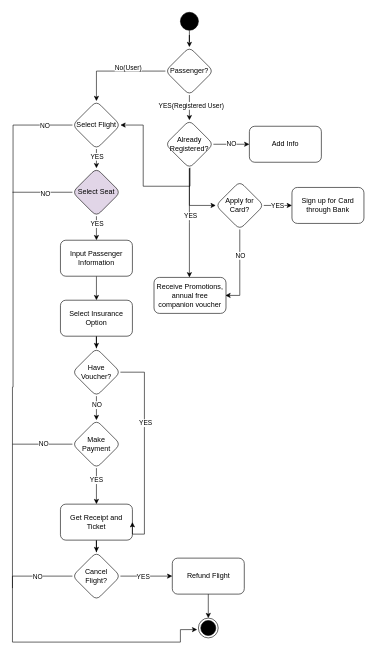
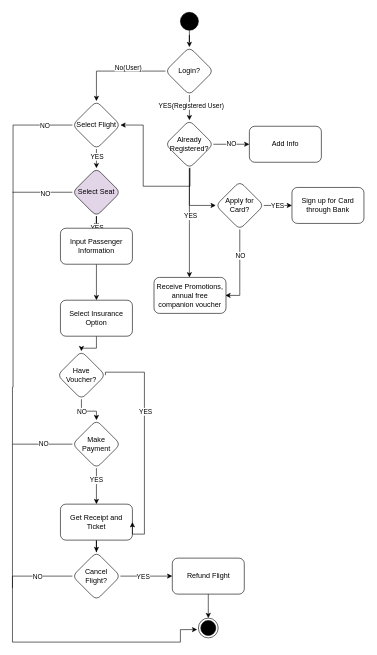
  <mxCell id="0" />
  <mxCell id="1" parent="0" />
  <mxCell id="2" style="edgeStyle=orthogonalEdgeStyle;rounded=0;orthogonalLoop=1;jettySize=auto;html=1;" edge="1" parent="1" source="6" target="13"><mxGeometry relative="1" as="geometry"><mxPoint x="160" y="188" as="targetPoint" /></mxGeometry></mxCell>
  <mxCell id="3" value="No(User)" style="edgeLabel;html=1;align=center;verticalAlign=middle;resizable=0;points=[];" vertex="1" connectable="0" parent="2"><mxGeometry x="-0.232" y="-7" relative="1" as="geometry"><mxPoint as="offset" /></mxGeometry></mxCell>
  <mxCell id="4" style="edgeStyle=orthogonalEdgeStyle;rounded=0;orthogonalLoop=1;jettySize=auto;html=1;" edge="1" parent="1" source="6" target="43"><mxGeometry relative="1" as="geometry" /></mxCell>
  <mxCell id="5" value="YES(Registered User)" style="edgeLabel;html=1;align=center;verticalAlign=middle;resizable=0;points=[];" vertex="1" connectable="0" parent="4"><mxGeometry x="-0.189" y="2" relative="1" as="geometry"><mxPoint as="offset" /></mxGeometry></mxCell>
- <mxCell id="6" value="Passenger?" style="rhombus;whiteSpace=wrap;html=1;rounded=1;" vertex="1" parent="1"><mxGeometry x="275" y="78" width="80" height="80" as="geometry" /></mxCell>
+ <mxCell id="6" value="Login?" style="rhombus;whiteSpace=wrap;html=1;rounded=1;" vertex="1" parent="1"><mxGeometry x="275" y="78" width="80" height="80" as="geometry" /></mxCell>
  <mxCell id="7" style="edgeStyle=orthogonalEdgeStyle;rounded=0;orthogonalLoop=1;jettySize=auto;html=1;" edge="1" parent="1" source="8" target="6"><mxGeometry relative="1" as="geometry" /></mxCell>
  <mxCell id="8" value="" style="ellipse;whiteSpace=wrap;html=1;aspect=fixed;fillColor=#000000;" vertex="1" parent="1"><mxGeometry x="300" y="20" width="30" height="30" as="geometry" /></mxCell>
  <mxCell id="9" style="edgeStyle=orthogonalEdgeStyle;rounded=0;orthogonalLoop=1;jettySize=auto;html=1;" edge="1" parent="1" source="13" target="18"><mxGeometry relative="1" as="geometry"><mxPoint x="160" y="328" as="targetPoint" /></mxGeometry></mxCell>
  <mxCell id="10" value="YES" style="edgeLabel;html=1;align=center;verticalAlign=middle;resizable=0;points=[];" vertex="1" connectable="0" parent="9"><mxGeometry x="-0.16" y="9" relative="1" as="geometry"><mxPoint x="9" y="-8" as="offset" /></mxGeometry></mxCell>
  <mxCell id="11" style="edgeStyle=orthogonalEdgeStyle;rounded=0;orthogonalLoop=1;jettySize=auto;html=1;entryX=-0.24;entryY=0.606;entryDx=0;entryDy=0;entryPerimeter=0;" edge="1" parent="1" source="13" target="21"><mxGeometry relative="1" as="geometry"><mxPoint x="300" y="1060" as="targetPoint" /><Array as="points"><mxPoint x="21" y="208" /><mxPoint x="21" y="645" /><mxPoint x="20" y="645" /><mxPoint x="20" y="1070" /><mxPoint x="300" y="1070" /></Array></mxGeometry></mxCell>
  <mxCell id="12" value="NO" style="edgeLabel;html=1;align=center;verticalAlign=middle;resizable=0;points=[];" vertex="1" connectable="0" parent="11"><mxGeometry x="-0.868" y="3" relative="1" as="geometry"><mxPoint x="38" y="-3" as="offset" /></mxGeometry></mxCell>
  <mxCell id="13" value="Select Flight" style="rhombus;whiteSpace=wrap;html=1;rounded=1;" vertex="1" parent="1"><mxGeometry x="120" y="168" width="80" height="80" as="geometry" /></mxCell>
  <mxCell id="14" style="edgeStyle=orthogonalEdgeStyle;rounded=0;orthogonalLoop=1;jettySize=auto;html=1;" edge="1" parent="1" source="18" target="36"><mxGeometry relative="1" as="geometry"><mxPoint x="160" y="470" as="targetPoint" /></mxGeometry></mxCell>
  <mxCell id="15" value="YES" style="edgeLabel;html=1;align=center;verticalAlign=middle;resizable=0;points=[];" vertex="1" connectable="0" parent="14"><mxGeometry x="-0.403" relative="1" as="geometry"><mxPoint as="offset" /></mxGeometry></mxCell>
  <mxCell id="16" style="edgeStyle=orthogonalEdgeStyle;rounded=0;orthogonalLoop=1;jettySize=auto;html=1;endArrow=none;endFill=0;" edge="1" parent="1" source="18"><mxGeometry relative="1" as="geometry"><mxPoint x="20" y="320" as="targetPoint" /></mxGeometry></mxCell>
  <mxCell id="17" value="NO" style="edgeLabel;html=1;align=center;verticalAlign=middle;resizable=0;points=[];" vertex="1" connectable="0" parent="16"><mxGeometry x="-0.082" y="2" relative="1" as="geometry"><mxPoint as="offset" /></mxGeometry></mxCell>
  <mxCell id="18" value="Select Seat" style="rhombus;whiteSpace=wrap;html=1;rounded=1;fillColor=#e1d5e7;" vertex="1" parent="1"><mxGeometry x="120" y="280" width="80" height="80" as="geometry" /></mxCell>
  <mxCell id="19" value="" style="group" vertex="1" connectable="0" parent="1"><mxGeometry x="330" y="1030" width="33" height="33" as="geometry" /></mxCell>
  <mxCell id="20" value="" style="ellipse;whiteSpace=wrap;html=1;aspect=fixed;" vertex="1" parent="19"><mxGeometry width="33" height="33" as="geometry" /></mxCell>
  <mxCell id="21" value="" style="ellipse;shape=doubleEllipse;whiteSpace=wrap;html=1;aspect=fixed;fillColor=#000000;" vertex="1" parent="19"><mxGeometry x="4" y="4" width="25" height="25" as="geometry" /></mxCell>
  <mxCell id="22" style="edgeStyle=orthogonalEdgeStyle;rounded=0;orthogonalLoop=1;jettySize=auto;html=1;" edge="1" parent="1" source="50" target="49"><mxGeometry relative="1" as="geometry"><mxPoint x="160" y="575" as="sourcePoint" /></mxGeometry></mxCell>
  <mxCell id="23" style="edgeStyle=orthogonalEdgeStyle;rounded=0;orthogonalLoop=1;jettySize=auto;html=1;endArrow=none;endFill=0;" edge="1" parent="1" source="27"><mxGeometry relative="1" as="geometry"><mxPoint x="20" y="740" as="targetPoint" /></mxGeometry></mxCell>
  <mxCell id="24" value="NO" style="edgeLabel;html=1;align=center;verticalAlign=middle;resizable=0;points=[];" vertex="1" connectable="0" parent="23"><mxGeometry x="-0.015" y="-4" relative="1" as="geometry"><mxPoint y="2" as="offset" /></mxGeometry></mxCell>
  <mxCell id="25" style="edgeStyle=orthogonalEdgeStyle;rounded=0;orthogonalLoop=1;jettySize=auto;html=1;" edge="1" parent="1" source="27" target="29"><mxGeometry relative="1" as="geometry" /></mxCell>
  <mxCell id="26" value="YES" style="edgeLabel;html=1;align=center;verticalAlign=middle;resizable=0;points=[];" vertex="1" connectable="0" parent="25"><mxGeometry x="-0.36" y="-1" relative="1" as="geometry"><mxPoint as="offset" /></mxGeometry></mxCell>
  <mxCell id="27" value="Make Payment" style="rhombus;whiteSpace=wrap;html=1;rounded=1;" vertex="1" parent="1"><mxGeometry x="120" y="700" width="80" height="80" as="geometry" /></mxCell>
  <mxCell id="28" value="" style="edgeStyle=orthogonalEdgeStyle;rounded=0;orthogonalLoop=1;jettySize=auto;html=1;" edge="1" parent="1" source="29" target="34"><mxGeometry relative="1" as="geometry" /></mxCell>
  <mxCell id="29" value="Get Receipt and Ticket" style="rounded=1;whiteSpace=wrap;html=1;" vertex="1" parent="1"><mxGeometry x="100" y="840" width="120" height="60" as="geometry" /></mxCell>
  <mxCell id="30" style="edgeStyle=orthogonalEdgeStyle;rounded=0;orthogonalLoop=1;jettySize=auto;html=1;endArrow=none;endFill=0;" edge="1" parent="1" source="34"><mxGeometry relative="1" as="geometry"><mxPoint x="20" y="980" as="targetPoint" /><Array as="points"><mxPoint x="20" y="960" /></Array></mxGeometry></mxCell>
  <mxCell id="31" value="NO" style="edgeLabel;html=1;align=center;verticalAlign=middle;resizable=0;points=[];" vertex="1" connectable="0" parent="30"><mxGeometry x="-0.184" y="1" relative="1" as="geometry"><mxPoint x="-10" y="-1" as="offset" /></mxGeometry></mxCell>
  <mxCell id="32" style="edgeStyle=orthogonalEdgeStyle;rounded=0;orthogonalLoop=1;jettySize=auto;html=1;" edge="1" parent="1" source="34" target="52"><mxGeometry relative="1" as="geometry" /></mxCell>
  <mxCell id="33" value="YES" style="edgeLabel;html=1;align=center;verticalAlign=middle;resizable=0;points=[];" vertex="1" connectable="0" parent="32"><mxGeometry x="-0.146" relative="1" as="geometry"><mxPoint as="offset" /></mxGeometry></mxCell>
  <mxCell id="34" value="Cancel &lt;br&gt;Flight?" style="rhombus;whiteSpace=wrap;html=1;rounded=1;" vertex="1" parent="1"><mxGeometry x="120" y="920" width="80" height="80" as="geometry" /></mxCell>
  <mxCell id="35" style="edgeStyle=orthogonalEdgeStyle;rounded=0;orthogonalLoop=1;jettySize=auto;html=1;" edge="1" parent="1" source="36" target="50"><mxGeometry relative="1" as="geometry"><mxPoint x="160" y="495" as="targetPoint" /></mxGeometry></mxCell>
- <mxCell id="36" value="Input Passenger Information" style="rounded=1;whiteSpace=wrap;html=1;" vertex="1" parent="1"><mxGeometry x="100" y="400" width="120" height="60" as="geometry" /></mxCell>
+ <mxCell id="36" value="Input Passenger Information" style="rounded=1;whiteSpace=wrap;html=1;" vertex="1" parent="1"><mxGeometry x="100" y="380" width="120" height="60" as="geometry" /></mxCell>
  <mxCell id="37" value="" style="edgeStyle=orthogonalEdgeStyle;rounded=0;orthogonalLoop=1;jettySize=auto;html=1;" edge="1" parent="1" source="43"><mxGeometry relative="1" as="geometry"><mxPoint x="315" y="462" as="targetPoint" /></mxGeometry></mxCell>
  <mxCell id="38" value="YES" style="edgeLabel;html=1;align=center;verticalAlign=middle;resizable=0;points=[];" vertex="1" connectable="0" parent="37"><mxGeometry x="-0.137" y="1" relative="1" as="geometry"><mxPoint as="offset" /></mxGeometry></mxCell>
  <mxCell id="39" value="" style="edgeStyle=orthogonalEdgeStyle;rounded=0;orthogonalLoop=1;jettySize=auto;html=1;" edge="1" parent="1" source="43" target="53"><mxGeometry relative="1" as="geometry" /></mxCell>
  <mxCell id="40" value="NO" style="edgeLabel;html=1;align=center;verticalAlign=middle;resizable=0;points=[];" vertex="1" connectable="0" parent="39"><mxGeometry x="-0.023" y="1" relative="1" as="geometry"><mxPoint as="offset" /></mxGeometry></mxCell>
  <mxCell id="41" style="edgeStyle=orthogonalEdgeStyle;rounded=0;orthogonalLoop=1;jettySize=auto;html=1;entryX=1;entryY=0.5;entryDx=0;entryDy=0;" edge="1" parent="1" source="43" target="13"><mxGeometry relative="1" as="geometry"><mxPoint x="419" y="280" as="sourcePoint" /><Array as="points"><mxPoint x="316" y="310" /><mxPoint x="238" y="310" /><mxPoint x="238" y="208" /></Array></mxGeometry></mxCell>
  <mxCell id="42" value="" style="edgeStyle=orthogonalEdgeStyle;rounded=0;orthogonalLoop=1;jettySize=auto;html=1;" edge="1" parent="1" source="43" target="58"><mxGeometry relative="1" as="geometry"><Array as="points"><mxPoint x="315" y="342" /></Array></mxGeometry></mxCell>
  <mxCell id="43" value="Already Registered?" style="rhombus;whiteSpace=wrap;html=1;rounded=1;" vertex="1" parent="1"><mxGeometry x="275" y="200" width="80" height="80" as="geometry" /></mxCell>
  <mxCell id="44" value="Receive Promotions, annual free companion voucher" style="whiteSpace=wrap;html=1;rounded=1;" vertex="1" parent="1"><mxGeometry x="256" y="462" width="120" height="60" as="geometry" /></mxCell>
  <mxCell id="45" style="edgeStyle=orthogonalEdgeStyle;rounded=0;orthogonalLoop=1;jettySize=auto;html=1;exitX=0.5;exitY=1;exitDx=0;exitDy=0;entryX=0.5;entryY=0;entryDx=0;entryDy=0;" edge="1" parent="1" source="49" target="27"><mxGeometry relative="1" as="geometry" /></mxCell>
  <mxCell id="46" value="NO" style="edgeLabel;html=1;align=center;verticalAlign=middle;resizable=0;points=[];" vertex="1" connectable="0" parent="45"><mxGeometry x="-0.32" relative="1" as="geometry"><mxPoint as="offset" /></mxGeometry></mxCell>
  <mxCell id="47" style="edgeStyle=orthogonalEdgeStyle;rounded=0;orthogonalLoop=1;jettySize=auto;html=1;entryX=1;entryY=0.5;entryDx=0;entryDy=0;exitX=1;exitY=0.5;exitDx=0;exitDy=0;" edge="1" parent="1" source="49" target="29"><mxGeometry relative="1" as="geometry"><Array as="points"><mxPoint x="240" y="620" /><mxPoint x="240" y="890" /></Array></mxGeometry></mxCell>
  <mxCell id="48" value="YES" style="edgeLabel;html=1;align=center;verticalAlign=middle;resizable=0;points=[];" vertex="1" connectable="0" parent="47"><mxGeometry x="-0.289" y="1" relative="1" as="geometry"><mxPoint as="offset" /></mxGeometry></mxCell>
- <mxCell id="49" value="Have Voucher?" style="rhombus;whiteSpace=wrap;html=1;rounded=1;" vertex="1" parent="1"><mxGeometry x="120" y="580" width="80" height="80" as="geometry" /></mxCell>
+ <mxCell id="49" value="Have Voucher?" style="rhombus;whiteSpace=wrap;html=1;rounded=1;" vertex="1" parent="1"><mxGeometry x="95" y="585" width="80" height="80" as="geometry" /></mxCell>
  <mxCell id="50" value="Select Insurance Option" style="rounded=1;whiteSpace=wrap;html=1;" vertex="1" parent="1"><mxGeometry x="100" y="500" width="120" height="60" as="geometry" /></mxCell>
  <mxCell id="51" style="edgeStyle=orthogonalEdgeStyle;rounded=0;orthogonalLoop=1;jettySize=auto;html=1;entryX=0.5;entryY=0;entryDx=0;entryDy=0;" edge="1" parent="1" source="52" target="20"><mxGeometry relative="1" as="geometry" /></mxCell>
  <mxCell id="52" value="Refund Flight" style="rounded=1;whiteSpace=wrap;html=1;" vertex="1" parent="1"><mxGeometry x="286.5" y="930" width="120" height="60" as="geometry" /></mxCell>
  <mxCell id="53" value="Add Info" style="whiteSpace=wrap;html=1;rounded=1;" vertex="1" parent="1"><mxGeometry x="415" y="210" width="120" height="60" as="geometry" /></mxCell>
  <mxCell id="54" style="edgeStyle=orthogonalEdgeStyle;rounded=0;orthogonalLoop=1;jettySize=auto;html=1;entryX=1;entryY=0.5;entryDx=0;entryDy=0;" edge="1" parent="1" source="58"><mxGeometry relative="1" as="geometry"><mxPoint x="375" y="492" as="targetPoint" /><Array as="points"><mxPoint x="399" y="492" /></Array></mxGeometry></mxCell>
  <mxCell id="55" value="NO" style="edgeLabel;html=1;align=center;verticalAlign=middle;resizable=0;points=[];" vertex="1" connectable="0" parent="54"><mxGeometry x="-0.297" y="-3" relative="1" as="geometry"><mxPoint x="3" y="-4" as="offset" /></mxGeometry></mxCell>
  <mxCell id="56" value="" style="edgeStyle=orthogonalEdgeStyle;rounded=0;orthogonalLoop=1;jettySize=auto;html=1;" edge="1" parent="1" source="58" target="59"><mxGeometry relative="1" as="geometry" /></mxCell>
  <mxCell id="57" value="YES" style="edgeLabel;html=1;align=center;verticalAlign=middle;resizable=0;points=[];" vertex="1" connectable="0" parent="56"><mxGeometry x="-0.064" y="-2" relative="1" as="geometry"><mxPoint y="-2" as="offset" /></mxGeometry></mxCell>
  <mxCell id="58" value="Apply for Card?" style="rhombus;whiteSpace=wrap;html=1;rounded=1;" vertex="1" parent="1"><mxGeometry x="359" y="302" width="80" height="80" as="geometry" /></mxCell>
  <mxCell id="59" value="Sign up for Card through Bank" style="whiteSpace=wrap;html=1;rounded=1;" vertex="1" parent="1"><mxGeometry x="486" y="312" width="120" height="60" as="geometry" /></mxCell>
